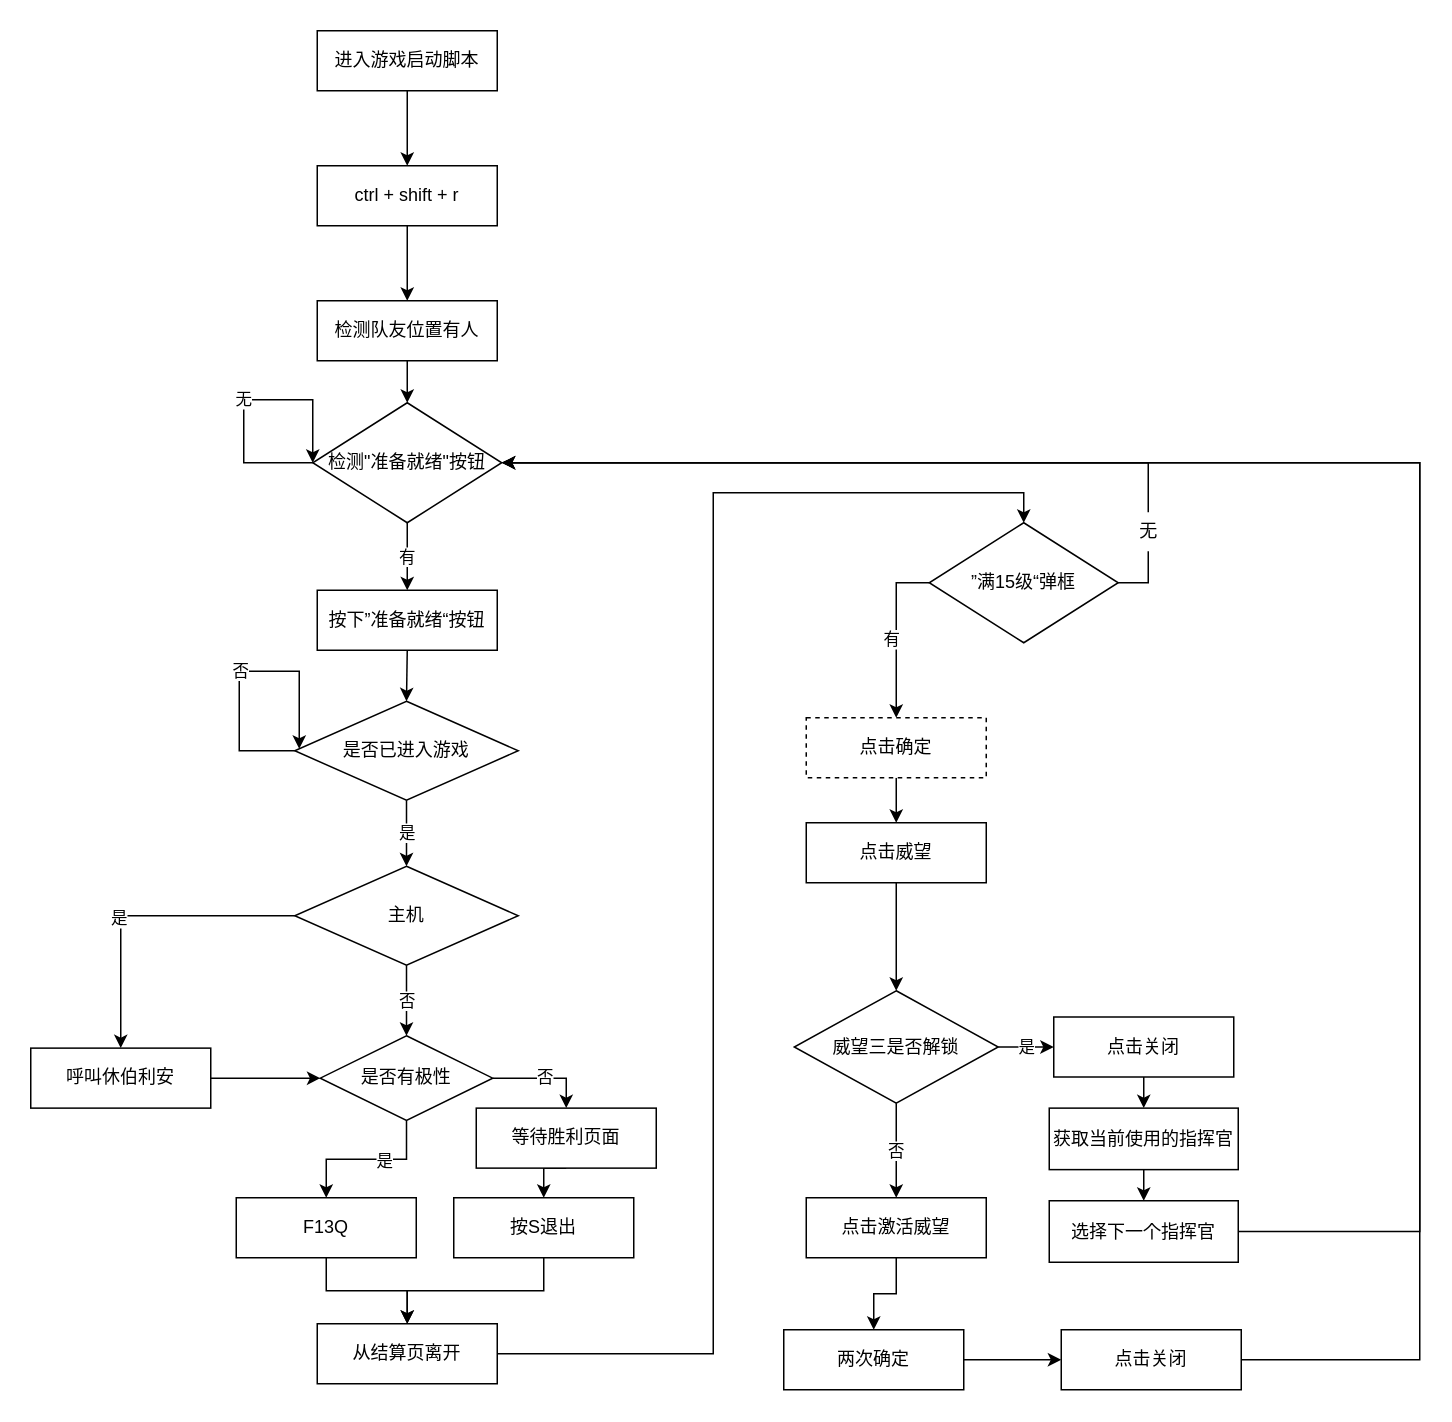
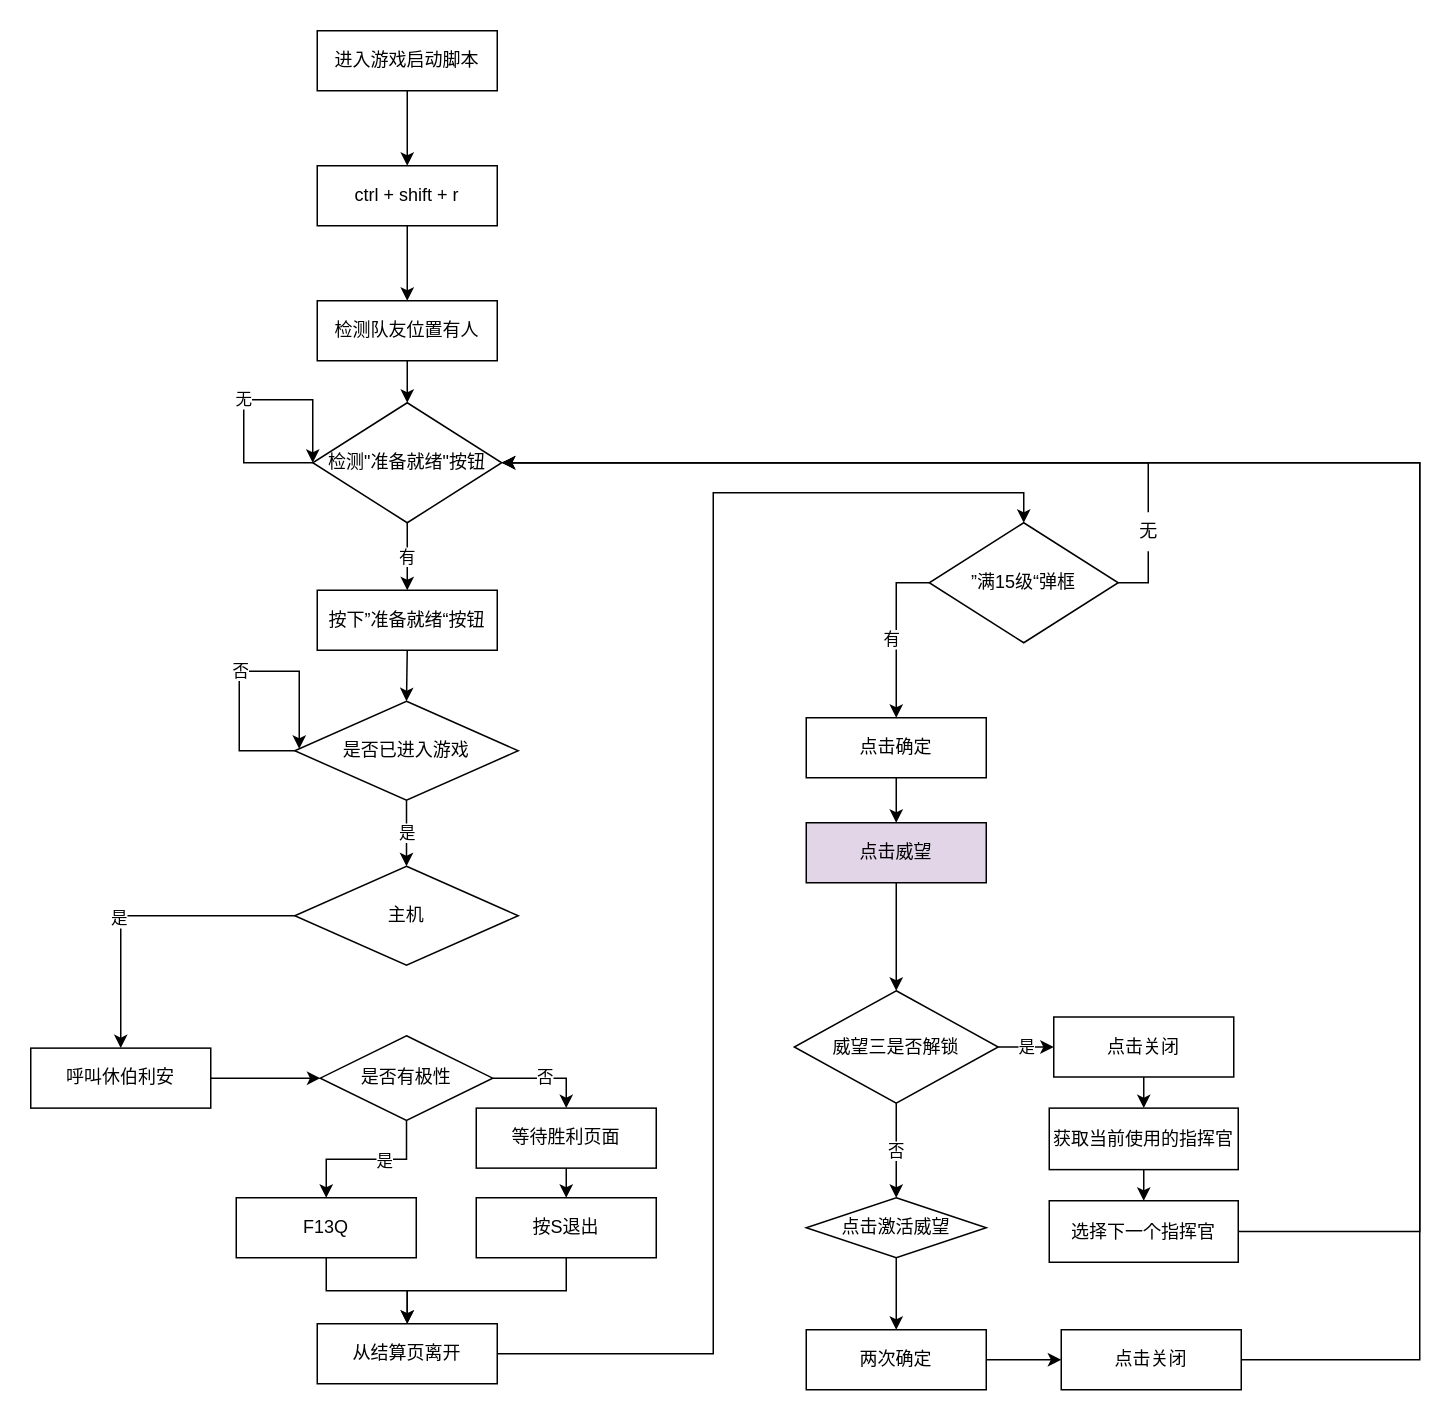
  <mxCell id="0" />
  <mxCell id="1" parent="0" />
  <mxCell id="2" style="edgeStyle=orthogonalEdgeStyle;rounded=0;orthogonalLoop=1;jettySize=auto;html=1;exitX=0.5;exitY=1;exitDx=0;exitDy=0;entryX=0.5;entryY=0;entryDx=0;entryDy=0;" parent="1" source="3" target="5" edge="1"><mxGeometry relative="1" as="geometry" /></mxCell>
  <mxCell id="3" value="进入游戏启动脚本" style="rounded=0;whiteSpace=wrap;html=1;" parent="1" vertex="1"><mxGeometry x="211" y="20" width="120" height="40" as="geometry" /></mxCell>
  <mxCell id="4" style="edgeStyle=orthogonalEdgeStyle;rounded=0;orthogonalLoop=1;jettySize=auto;html=1;exitX=0.5;exitY=1;exitDx=0;exitDy=0;entryX=0.5;entryY=0;entryDx=0;entryDy=0;" parent="1" source="5" target="7" edge="1"><mxGeometry relative="1" as="geometry" /></mxCell>
  <mxCell id="5" value="ctrl + shift + r" style="rounded=0;whiteSpace=wrap;html=1;" parent="1" vertex="1"><mxGeometry x="211" y="110" width="120" height="40" as="geometry" /></mxCell>
  <mxCell id="6" style="edgeStyle=orthogonalEdgeStyle;rounded=0;orthogonalLoop=1;jettySize=auto;html=1;exitX=0.5;exitY=1;exitDx=0;exitDy=0;entryX=0.5;entryY=0;entryDx=0;entryDy=0;" parent="1" source="7" target="45" edge="1"><mxGeometry relative="1" as="geometry" /></mxCell>
  <mxCell id="7" value="检测队友位置有人" style="rounded=0;whiteSpace=wrap;html=1;" parent="1" vertex="1"><mxGeometry x="211" y="200" width="120" height="40" as="geometry" /></mxCell>
  <mxCell id="8" style="edgeStyle=orthogonalEdgeStyle;rounded=0;orthogonalLoop=1;jettySize=auto;html=1;exitX=0.5;exitY=1;exitDx=0;exitDy=0;entryX=0.5;entryY=0;entryDx=0;entryDy=0;" parent="1" source="9" target="32" edge="1"><mxGeometry relative="1" as="geometry" /></mxCell>
  <mxCell id="9" value="按下”准备就绪“按钮" style="rounded=0;whiteSpace=wrap;html=1;" parent="1" vertex="1"><mxGeometry x="211" y="393" width="120" height="40" as="geometry" /></mxCell>
  <mxCell id="10" style="edgeStyle=orthogonalEdgeStyle;rounded=0;orthogonalLoop=1;jettySize=auto;html=1;exitX=0;exitY=0.5;exitDx=0;exitDy=0;entryX=0.5;entryY=0;entryDx=0;entryDy=0;" parent="1" source="13" target="15" edge="1"><mxGeometry relative="1" as="geometry" /></mxCell>
  <mxCell id="11" value="有" style="edgeLabel;html=1;align=center;verticalAlign=middle;resizable=0;points=[];" parent="10" vertex="1" connectable="0"><mxGeometry x="0.046" y="-4" relative="1" as="geometry"><mxPoint as="offset" /></mxGeometry></mxCell>
  <mxCell id="12" style="edgeStyle=orthogonalEdgeStyle;rounded=0;orthogonalLoop=1;jettySize=auto;html=1;exitX=1;exitY=0.5;exitDx=0;exitDy=0;entryX=1;entryY=0.5;entryDx=0;entryDy=0;" edge="1" parent="1" source="13" target="45"><mxGeometry relative="1" as="geometry" /></mxCell>
  <mxCell id="13" value="”满15级“弹框" style="rhombus;whiteSpace=wrap;html=1;" parent="1" vertex="1"><mxGeometry x="619" y="348" width="126" height="80" as="geometry" /></mxCell>
  <mxCell id="14" style="edgeStyle=orthogonalEdgeStyle;rounded=0;orthogonalLoop=1;jettySize=auto;html=1;exitX=0.5;exitY=1;exitDx=0;exitDy=0;entryX=0.5;entryY=0;entryDx=0;entryDy=0;" parent="1" source="15" target="17" edge="1"><mxGeometry relative="1" as="geometry" /></mxCell>
- <mxCell id="15" value="点击确定" style="rounded=0;whiteSpace=wrap;html=1;dashed=1;" parent="1" vertex="1"><mxGeometry x="537" y="478" width="120" height="40" as="geometry" /></mxCell>
+ <mxCell id="15" value="点击确定" style="rounded=0;whiteSpace=wrap;html=1;" parent="1" vertex="1"><mxGeometry x="537" y="478" width="120" height="40" as="geometry" /></mxCell>
  <mxCell id="16" style="edgeStyle=orthogonalEdgeStyle;rounded=0;orthogonalLoop=1;jettySize=auto;html=1;exitX=0.5;exitY=1;exitDx=0;exitDy=0;" parent="1" source="17" target="20" edge="1"><mxGeometry relative="1" as="geometry" /></mxCell>
- <mxCell id="17" value="点击威望" style="rounded=0;whiteSpace=wrap;html=1;" parent="1" vertex="1"><mxGeometry x="537" y="548" width="120" height="40" as="geometry" /></mxCell>
+ <mxCell id="17" value="点击威望" style="rounded=0;whiteSpace=wrap;html=1;fillColor=#e1d5e7;" parent="1" vertex="1"><mxGeometry x="537" y="548" width="120" height="40" as="geometry" /></mxCell>
  <mxCell id="18" value="是" style="edgeStyle=orthogonalEdgeStyle;rounded=0;orthogonalLoop=1;jettySize=auto;html=1;exitX=1;exitY=0.5;exitDx=0;exitDy=0;entryX=0;entryY=0.5;entryDx=0;entryDy=0;" parent="1" source="20" target="22" edge="1"><mxGeometry relative="1" as="geometry" /></mxCell>
  <mxCell id="19" value="否" style="edgeStyle=orthogonalEdgeStyle;rounded=0;orthogonalLoop=1;jettySize=auto;html=1;exitX=0.5;exitY=1;exitDx=0;exitDy=0;" parent="1" source="20" target="24" edge="1"><mxGeometry relative="1" as="geometry" /></mxCell>
  <mxCell id="20" value="威望三是否解锁" style="rhombus;whiteSpace=wrap;html=1;" parent="1" vertex="1"><mxGeometry x="529" y="660" width="136" height="75" as="geometry" /></mxCell>
  <mxCell id="21" style="edgeStyle=orthogonalEdgeStyle;rounded=0;orthogonalLoop=1;jettySize=auto;html=1;exitX=0.5;exitY=1;exitDx=0;exitDy=0;entryX=0.5;entryY=0;entryDx=0;entryDy=0;" edge="1" parent="1" source="22" target="26"><mxGeometry relative="1" as="geometry" /></mxCell>
  <mxCell id="22" value="点击关闭" style="rounded=0;whiteSpace=wrap;html=1;" parent="1" vertex="1"><mxGeometry x="702" y="677.5" width="120" height="40" as="geometry" /></mxCell>
  <mxCell id="23" style="edgeStyle=orthogonalEdgeStyle;rounded=0;orthogonalLoop=1;jettySize=auto;html=1;exitX=0.5;exitY=1;exitDx=0;exitDy=0;entryX=0.5;entryY=0;entryDx=0;entryDy=0;" parent="1" source="24" target="28" edge="1"><mxGeometry relative="1" as="geometry" /></mxCell>
- <mxCell id="24" value="点击激活威望" style="rounded=0;whiteSpace=wrap;html=1;" parent="1" vertex="1"><mxGeometry x="537" y="798" width="120" height="40" as="geometry" /></mxCell>
+ <mxCell id="24" value="点击激活威望" style="rhombus;whiteSpace=wrap;html=1;" parent="1" vertex="1"><mxGeometry x="537" y="798" width="120" height="40" as="geometry" /></mxCell>
  <mxCell id="25" style="edgeStyle=orthogonalEdgeStyle;rounded=0;orthogonalLoop=1;jettySize=auto;html=1;exitX=0.5;exitY=1;exitDx=0;exitDy=0;entryX=0.5;entryY=0;entryDx=0;entryDy=0;" edge="1" parent="1" source="26" target="58"><mxGeometry relative="1" as="geometry" /></mxCell>
  <mxCell id="26" value="获取当前使用的指挥官" style="rounded=0;whiteSpace=wrap;html=1;" parent="1" vertex="1"><mxGeometry x="699" y="738.25" width="126" height="41" as="geometry" /></mxCell>
  <mxCell id="27" style="edgeStyle=orthogonalEdgeStyle;rounded=0;orthogonalLoop=1;jettySize=auto;html=1;exitX=1;exitY=0.5;exitDx=0;exitDy=0;entryX=0;entryY=0.5;entryDx=0;entryDy=0;" parent="1" source="28" target="30" edge="1"><mxGeometry relative="1" as="geometry" /></mxCell>
- <mxCell id="28" value="两次确定" style="rounded=0;whiteSpace=wrap;html=1;" parent="1" vertex="1"><mxGeometry x="522" y="886" width="120" height="40" as="geometry" /></mxCell>
+ <mxCell id="28" value="两次确定" style="rounded=0;whiteSpace=wrap;html=1;" parent="1" vertex="1"><mxGeometry x="537" y="886" width="120" height="40" as="geometry" /></mxCell>
  <mxCell id="29" style="edgeStyle=orthogonalEdgeStyle;rounded=0;orthogonalLoop=1;jettySize=auto;html=1;exitX=1;exitY=0.5;exitDx=0;exitDy=0;entryX=1;entryY=0.5;entryDx=0;entryDy=0;" parent="1" source="30" target="45" edge="1"><mxGeometry relative="1" as="geometry"><Array as="points"><mxPoint x="946" y="906" /><mxPoint x="946" y="308" /></Array></mxGeometry></mxCell>
  <mxCell id="30" value="点击关闭" style="rounded=0;whiteSpace=wrap;html=1;" parent="1" vertex="1"><mxGeometry x="707" y="886" width="120" height="40" as="geometry" /></mxCell>
  <mxCell id="31" value="是" style="edgeStyle=orthogonalEdgeStyle;rounded=0;orthogonalLoop=1;jettySize=auto;html=1;exitX=0.5;exitY=1;exitDx=0;exitDy=0;entryX=0.5;entryY=0;entryDx=0;entryDy=0;" parent="1" source="32" target="36" edge="1"><mxGeometry relative="1" as="geometry" /></mxCell>
  <mxCell id="32" value="是否已进入游戏" style="rhombus;whiteSpace=wrap;html=1;" parent="1" vertex="1"><mxGeometry x="196" y="467" width="149" height="66" as="geometry" /></mxCell>
  <mxCell id="33" style="edgeStyle=orthogonalEdgeStyle;rounded=0;orthogonalLoop=1;jettySize=auto;html=1;exitX=0;exitY=0.5;exitDx=0;exitDy=0;" parent="1" source="36" target="38" edge="1"><mxGeometry relative="1" as="geometry" /></mxCell>
  <mxCell id="34" value="是" style="edgeLabel;html=1;align=center;verticalAlign=middle;resizable=0;points=[];" parent="33" vertex="1" connectable="0"><mxGeometry x="0.141" y="-2" relative="1" as="geometry"><mxPoint as="offset" /></mxGeometry></mxCell>
- <mxCell id="35" value="否" style="edgeStyle=orthogonalEdgeStyle;rounded=0;orthogonalLoop=1;jettySize=auto;html=1;" parent="1" source="36" target="43" edge="1"><mxGeometry relative="1" as="geometry" /></mxCell>
  <mxCell id="36" value="主机" style="rhombus;whiteSpace=wrap;html=1;" parent="1" vertex="1"><mxGeometry x="196" y="577" width="149" height="66" as="geometry" /></mxCell>
  <mxCell id="37" style="edgeStyle=orthogonalEdgeStyle;rounded=0;orthogonalLoop=1;jettySize=auto;html=1;exitX=1;exitY=0.5;exitDx=0;exitDy=0;" parent="1" source="38" target="43" edge="1"><mxGeometry relative="1" as="geometry" /></mxCell>
  <mxCell id="38" value="呼叫休伯利安" style="rounded=0;whiteSpace=wrap;html=1;" parent="1" vertex="1"><mxGeometry x="20" y="698.25" width="120" height="40" as="geometry" /></mxCell>
  <mxCell id="39" style="edgeStyle=orthogonalEdgeStyle;rounded=0;orthogonalLoop=1;jettySize=auto;html=1;exitX=0.5;exitY=1;exitDx=0;exitDy=0;" parent="1" source="43" target="49" edge="1"><mxGeometry relative="1" as="geometry" /></mxCell>
  <mxCell id="40" value="是" style="edgeLabel;html=1;align=center;verticalAlign=middle;resizable=0;points=[];" parent="39" vertex="1" connectable="0"><mxGeometry x="-0.212" y="1" relative="1" as="geometry"><mxPoint as="offset" /></mxGeometry></mxCell>
  <mxCell id="41" style="edgeStyle=orthogonalEdgeStyle;rounded=0;orthogonalLoop=1;jettySize=auto;html=1;exitX=1;exitY=0.5;exitDx=0;exitDy=0;" edge="1" parent="1" source="43" target="53"><mxGeometry relative="1" as="geometry" /></mxCell>
  <mxCell id="42" value="否" style="edgeLabel;html=1;align=center;verticalAlign=middle;resizable=0;points=[];" vertex="1" connectable="0" parent="41"><mxGeometry x="-0.021" y="1" relative="1" as="geometry"><mxPoint as="offset" /></mxGeometry></mxCell>
  <mxCell id="43" value="是否有极性" style="rhombus;whiteSpace=wrap;html=1;" parent="1" vertex="1"><mxGeometry x="213" y="690" width="115" height="56.5" as="geometry" /></mxCell>
  <mxCell id="44" value="有" style="edgeStyle=orthogonalEdgeStyle;rounded=0;orthogonalLoop=1;jettySize=auto;html=1;exitX=0.5;exitY=1;exitDx=0;exitDy=0;entryX=0.5;entryY=0;entryDx=0;entryDy=0;" parent="1" source="45" target="9" edge="1"><mxGeometry relative="1" as="geometry" /></mxCell>
  <mxCell id="45" value="检测&quot;准备就绪&quot;按钮" style="rhombus;whiteSpace=wrap;html=1;" parent="1" vertex="1"><mxGeometry x="208" y="268" width="126" height="80" as="geometry" /></mxCell>
  <mxCell id="46" value="无" style="endArrow=classic;html=1;rounded=0;exitX=0;exitY=0.5;exitDx=0;exitDy=0;entryX=0;entryY=0.5;entryDx=0;entryDy=0;" parent="1" source="45" target="45" edge="1"><mxGeometry width="50" height="50" relative="1" as="geometry"><mxPoint x="10" y="329" as="sourcePoint" /><mxPoint x="208" y="303" as="targetPoint" /><Array as="points"><mxPoint x="162" y="308" /><mxPoint x="162" y="266" /><mxPoint x="208" y="266" /></Array></mxGeometry></mxCell>
  <mxCell id="47" value="否" style="edgeStyle=orthogonalEdgeStyle;rounded=0;orthogonalLoop=1;jettySize=auto;html=1;exitX=0;exitY=0.5;exitDx=0;exitDy=0;" parent="1" source="32" target="32" edge="1"><mxGeometry relative="1" as="geometry"><Array as="points"><mxPoint x="159" y="500" /><mxPoint x="159" y="447" /><mxPoint x="199" y="447" /></Array></mxGeometry></mxCell>
  <mxCell id="48" style="edgeStyle=orthogonalEdgeStyle;rounded=0;orthogonalLoop=1;jettySize=auto;html=1;exitX=0.5;exitY=1;exitDx=0;exitDy=0;" edge="1" parent="1" source="49" target="51"><mxGeometry relative="1" as="geometry" /></mxCell>
  <mxCell id="49" value="F13Q" style="rounded=0;whiteSpace=wrap;html=1;" parent="1" vertex="1"><mxGeometry x="157" y="798" width="120" height="40" as="geometry" /></mxCell>
  <mxCell id="50" style="edgeStyle=orthogonalEdgeStyle;rounded=0;orthogonalLoop=1;jettySize=auto;html=1;exitX=1;exitY=0.5;exitDx=0;exitDy=0;entryX=0.5;entryY=0;entryDx=0;entryDy=0;" edge="1" parent="1" source="51" target="13"><mxGeometry relative="1" as="geometry" /></mxCell>
  <mxCell id="51" value="从结算页离开" style="rounded=0;whiteSpace=wrap;html=1;" parent="1" vertex="1"><mxGeometry x="211" y="882" width="120" height="40" as="geometry" /></mxCell>
  <mxCell id="52" style="edgeStyle=orthogonalEdgeStyle;rounded=0;orthogonalLoop=1;jettySize=auto;html=1;exitX=0.5;exitY=1;exitDx=0;exitDy=0;entryX=0.5;entryY=0;entryDx=0;entryDy=0;" edge="1" parent="1" source="53" target="55"><mxGeometry relative="1" as="geometry" /></mxCell>
  <mxCell id="53" value="等待胜利页面" style="rounded=0;whiteSpace=wrap;html=1;" vertex="1" parent="1"><mxGeometry x="317" y="738.25" width="120" height="40" as="geometry" /></mxCell>
  <mxCell id="54" style="edgeStyle=orthogonalEdgeStyle;rounded=0;orthogonalLoop=1;jettySize=auto;html=1;exitX=0.5;exitY=1;exitDx=0;exitDy=0;" edge="1" parent="1" source="55" target="51"><mxGeometry relative="1" as="geometry" /></mxCell>
- <mxCell id="55" value="按S退出" style="rounded=0;whiteSpace=wrap;html=1;" vertex="1" parent="1"><mxGeometry x="302" y="798" width="120" height="40" as="geometry" /></mxCell>
+ <mxCell id="55" value="按S退出" style="rounded=0;whiteSpace=wrap;html=1;" vertex="1" parent="1"><mxGeometry x="317" y="798" width="120" height="40" as="geometry" /></mxCell>
  <mxCell id="56" value="无" style="text;html=1;align=center;verticalAlign=middle;resizable=0;points=[];autosize=1;strokeColor=none;fillColor=default;" vertex="1" parent="1"><mxGeometry x="750" y="341" width="30" height="26" as="geometry" /></mxCell>
  <mxCell id="57" style="edgeStyle=orthogonalEdgeStyle;rounded=0;orthogonalLoop=1;jettySize=auto;html=1;exitX=1;exitY=0.5;exitDx=0;exitDy=0;entryX=1;entryY=0.5;entryDx=0;entryDy=0;" edge="1" parent="1" source="58" target="45"><mxGeometry relative="1" as="geometry"><Array as="points"><mxPoint x="946" y="821" /><mxPoint x="946" y="308" /></Array></mxGeometry></mxCell>
  <mxCell id="58" value="选择下一个指挥官" style="rounded=0;whiteSpace=wrap;html=1;" vertex="1" parent="1"><mxGeometry x="699" y="800" width="126" height="41" as="geometry" /></mxCell>
